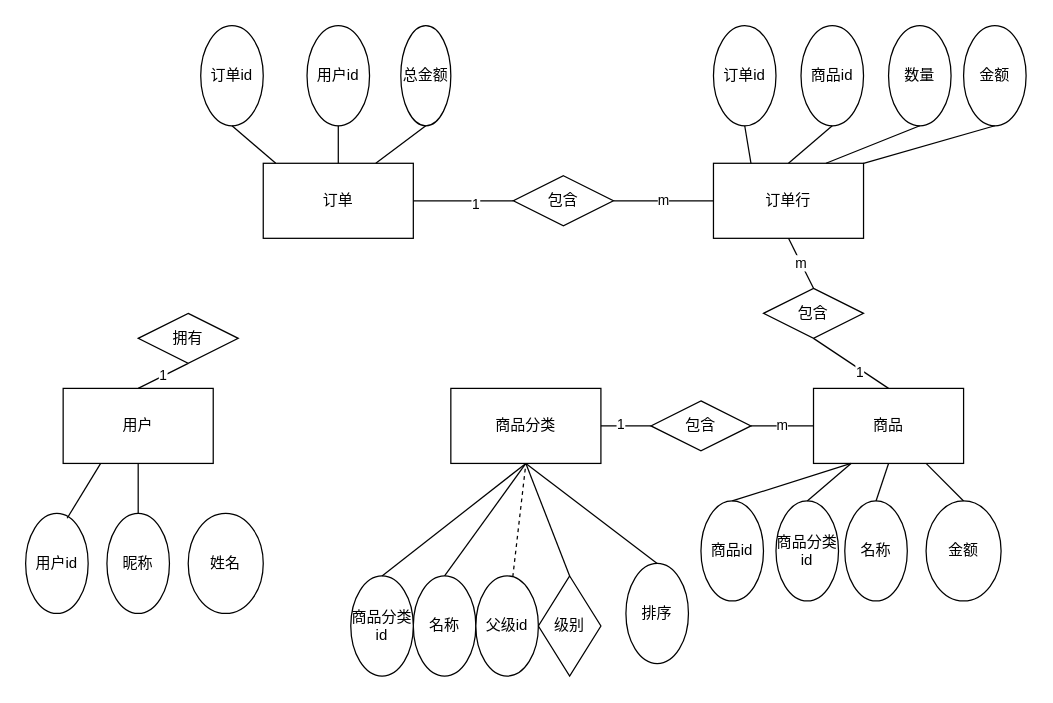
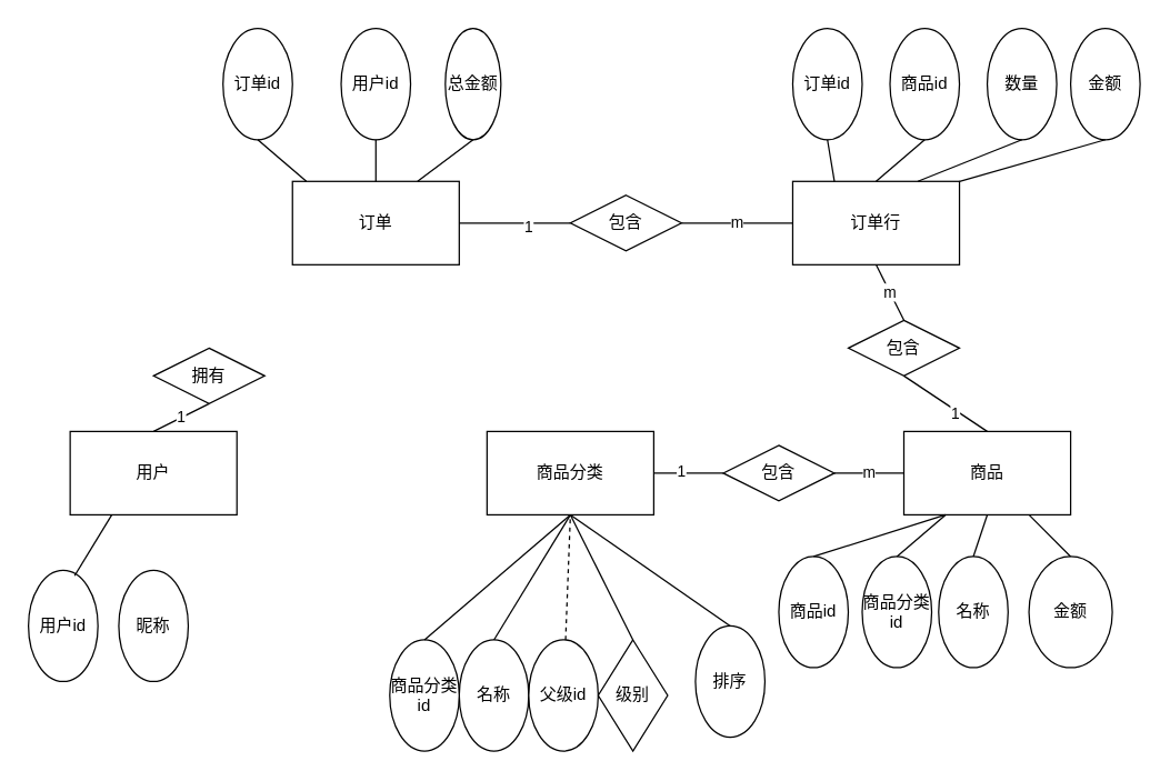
  <mxCell id="0" />
  <mxCell id="1" parent="0" />
  <mxCell id="2" value="用户" style="rounded=0;whiteSpace=wrap;html=1;" parent="1" vertex="1"><mxGeometry x="50" y="310" width="120" height="60" as="geometry" /></mxCell>
  <mxCell id="3" value="订单" style="rounded=0;whiteSpace=wrap;html=1;" parent="1" vertex="1"><mxGeometry x="210" y="130" width="120" height="60" as="geometry" /></mxCell>
  <mxCell id="4" value="商品" style="rounded=0;whiteSpace=wrap;html=1;" parent="1" vertex="1"><mxGeometry x="650" y="310" width="120" height="60" as="geometry" /></mxCell>
  <mxCell id="5" value="订单行" style="rounded=0;whiteSpace=wrap;html=1;" parent="1" vertex="1"><mxGeometry x="570" y="130" width="120" height="60" as="geometry" /></mxCell>
- <mxCell id="6" value="姓名" style="ellipse;whiteSpace=wrap;html=1;" parent="1" vertex="1"><mxGeometry x="150" y="410" width="60" height="80" as="geometry" /></mxCell>
  <mxCell id="7" value="1" style="endArrow=none;html=1;rounded=0;exitX=0.5;exitY=0;exitDx=0;exitDy=0;entryX=0.5;entryY=1;entryDx=0;entryDy=0;" parent="1" source="2" target="8" edge="1"><mxGeometry width="50" height="50" relative="1" as="geometry"><mxPoint x="390" y="340" as="sourcePoint" /><mxPoint x="440" y="290" as="targetPoint" /></mxGeometry></mxCell>
  <mxCell id="8" value="拥有" style="rhombus;whiteSpace=wrap;html=1;" parent="1" vertex="1"><mxGeometry x="110" y="250" width="80" height="40" as="geometry" /></mxCell>
  <mxCell id="9" value="包含" style="rhombus;whiteSpace=wrap;html=1;" parent="1" vertex="1"><mxGeometry x="410" y="140" width="80" height="40" as="geometry" /></mxCell>
  <mxCell id="10" value="" style="endArrow=none;html=1;rounded=0;exitX=1;exitY=0.5;exitDx=0;exitDy=0;entryX=0;entryY=0.5;entryDx=0;entryDy=0;" parent="1" source="3" target="9" edge="1"><mxGeometry width="50" height="50" relative="1" as="geometry"><mxPoint x="390" y="340" as="sourcePoint" /><mxPoint x="440" y="290" as="targetPoint" /></mxGeometry></mxCell>
  <mxCell id="11" value="1" style="edgeLabel;html=1;align=center;verticalAlign=middle;resizable=0;points=[];" parent="10" vertex="1" connectable="0"><mxGeometry x="0.235" y="-2" relative="1" as="geometry"><mxPoint as="offset" /></mxGeometry></mxCell>
  <mxCell id="12" value="m" style="endArrow=none;html=1;rounded=0;entryX=1;entryY=0.5;entryDx=0;entryDy=0;exitX=0;exitY=0.5;exitDx=0;exitDy=0;" parent="1" source="5" target="9" edge="1"><mxGeometry width="50" height="50" relative="1" as="geometry"><mxPoint x="390" y="340" as="sourcePoint" /><mxPoint x="440" y="290" as="targetPoint" /></mxGeometry></mxCell>
  <mxCell id="13" value="昵称" style="ellipse;whiteSpace=wrap;html=1;" parent="1" vertex="1"><mxGeometry x="85" y="410" width="50" height="80" as="geometry" /></mxCell>
- <mxCell id="14" value="" style="endArrow=none;html=1;rounded=0;exitX=0.5;exitY=1;exitDx=0;exitDy=0;entryX=0.5;entryY=0;entryDx=0;entryDy=0;" parent="1" source="2" target="13" edge="1"><mxGeometry width="50" height="50" relative="1" as="geometry"><mxPoint x="390" y="340" as="sourcePoint" /><mxPoint x="440" y="290" as="targetPoint" /></mxGeometry></mxCell>
  <mxCell id="15" value="用户id" style="ellipse;whiteSpace=wrap;html=1;" parent="1" vertex="1"><mxGeometry x="20" y="410" width="50" height="80" as="geometry" /></mxCell>
  <mxCell id="16" value="" style="endArrow=none;html=1;rounded=0;exitX=0.25;exitY=1;exitDx=0;exitDy=0;entryX=0.664;entryY=0.048;entryDx=0;entryDy=0;entryPerimeter=0;" parent="1" source="2" target="15" edge="1"><mxGeometry width="50" height="50" relative="1" as="geometry"><mxPoint x="120" y="380" as="sourcePoint" /><mxPoint x="120" y="420" as="targetPoint" /></mxGeometry></mxCell>
  <mxCell id="17" value="订单id" style="ellipse;whiteSpace=wrap;html=1;" parent="1" vertex="1"><mxGeometry x="160" y="20" width="50" height="80" as="geometry" /></mxCell>
  <mxCell id="18" value="" style="endArrow=none;html=1;rounded=0;exitX=0.5;exitY=1;exitDx=0;exitDy=0;" parent="1" source="17" edge="1"><mxGeometry width="50" height="50" relative="1" as="geometry"><mxPoint x="390" y="340" as="sourcePoint" /><mxPoint x="220" y="130" as="targetPoint" /></mxGeometry></mxCell>
  <mxCell id="19" value="用户id" style="ellipse;whiteSpace=wrap;html=1;" parent="1" vertex="1"><mxGeometry x="245" y="20" width="50" height="80" as="geometry" /></mxCell>
  <mxCell id="20" value="" style="endArrow=none;html=1;rounded=0;entryX=0.5;entryY=1;entryDx=0;entryDy=0;exitX=0.5;exitY=0;exitDx=0;exitDy=0;" parent="1" source="3" target="19" edge="1"><mxGeometry width="50" height="50" relative="1" as="geometry"><mxPoint x="390" y="340" as="sourcePoint" /><mxPoint x="440" y="290" as="targetPoint" /></mxGeometry></mxCell>
  <mxCell id="21" value="订单id" style="ellipse;whiteSpace=wrap;html=1;" parent="1" vertex="1"><mxGeometry x="570" y="20" width="50" height="80" as="geometry" /></mxCell>
  <mxCell id="22" value="商品id" style="ellipse;whiteSpace=wrap;html=1;" parent="1" vertex="1"><mxGeometry x="640" y="20" width="50" height="80" as="geometry" /></mxCell>
  <mxCell id="23" value="数量" style="ellipse;whiteSpace=wrap;html=1;" parent="1" vertex="1"><mxGeometry x="710" y="20" width="50" height="80" as="geometry" /></mxCell>
  <mxCell id="24" value="总金额" style="ellipse;whiteSpace=wrap;html=1;" parent="1" vertex="1"><mxGeometry x="320" y="20" width="40" height="80" as="geometry" /></mxCell>
  <mxCell id="25" value="" style="endArrow=none;html=1;rounded=0;entryX=0.5;entryY=1;entryDx=0;entryDy=0;" parent="1" target="24" edge="1"><mxGeometry width="50" height="50" relative="1" as="geometry"><mxPoint x="300" y="130" as="sourcePoint" /><mxPoint x="280" y="110" as="targetPoint" /></mxGeometry></mxCell>
  <mxCell id="26" value="" style="endArrow=none;html=1;rounded=0;entryX=0.5;entryY=1;entryDx=0;entryDy=0;exitX=0.25;exitY=0;exitDx=0;exitDy=0;" parent="1" source="5" target="21" edge="1"><mxGeometry width="50" height="50" relative="1" as="geometry"><mxPoint x="310" y="140" as="sourcePoint" /><mxPoint x="360" y="110" as="targetPoint" /></mxGeometry></mxCell>
  <mxCell id="27" value="" style="endArrow=none;html=1;rounded=0;entryX=0.5;entryY=1;entryDx=0;entryDy=0;exitX=0.5;exitY=0;exitDx=0;exitDy=0;" parent="1" source="5" target="22" edge="1"><mxGeometry width="50" height="50" relative="1" as="geometry"><mxPoint x="320" y="150" as="sourcePoint" /><mxPoint x="370" y="120" as="targetPoint" /></mxGeometry></mxCell>
  <mxCell id="28" value="" style="endArrow=none;html=1;rounded=0;entryX=0.5;entryY=1;entryDx=0;entryDy=0;exitX=0.75;exitY=0;exitDx=0;exitDy=0;" parent="1" source="5" target="23" edge="1"><mxGeometry width="50" height="50" relative="1" as="geometry"><mxPoint x="640" y="140" as="sourcePoint" /><mxPoint x="675" y="110" as="targetPoint" /></mxGeometry></mxCell>
  <mxCell id="29" value="金额" style="ellipse;whiteSpace=wrap;html=1;" parent="1" vertex="1"><mxGeometry x="770" y="20" width="50" height="80" as="geometry" /></mxCell>
  <mxCell id="30" value="" style="endArrow=none;html=1;rounded=0;entryX=0.5;entryY=1;entryDx=0;entryDy=0;" parent="1" target="29" edge="1"><mxGeometry width="50" height="50" relative="1" as="geometry"><mxPoint x="690" y="130" as="sourcePoint" /><mxPoint x="745" y="110" as="targetPoint" /></mxGeometry></mxCell>
  <mxCell id="31" value="包含" style="rhombus;whiteSpace=wrap;html=1;" parent="1" vertex="1"><mxGeometry x="610" y="230" width="80" height="40" as="geometry" /></mxCell>
  <mxCell id="32" value="m" style="endArrow=none;html=1;rounded=0;entryX=0.5;entryY=1;entryDx=0;entryDy=0;exitX=0.5;exitY=0;exitDx=0;exitDy=0;" parent="1" source="31" target="5" edge="1"><mxGeometry width="50" height="50" relative="1" as="geometry"><mxPoint x="580" y="170" as="sourcePoint" /><mxPoint x="500" y="170" as="targetPoint" /></mxGeometry></mxCell>
  <mxCell id="33" value="" style="endArrow=none;html=1;rounded=0;exitX=0.5;exitY=1;exitDx=0;exitDy=0;entryX=0.5;entryY=0;entryDx=0;entryDy=0;" parent="1" source="31" target="4" edge="1"><mxGeometry width="50" height="50" relative="1" as="geometry"><mxPoint x="340" y="170" as="sourcePoint" /><mxPoint x="420" y="170" as="targetPoint" /></mxGeometry></mxCell>
  <mxCell id="34" value="1" style="edgeLabel;html=1;align=center;verticalAlign=middle;resizable=0;points=[];" parent="33" vertex="1" connectable="0"><mxGeometry x="0.235" y="-2" relative="1" as="geometry"><mxPoint as="offset" /></mxGeometry></mxCell>
  <mxCell id="35" value="金额" style="ellipse;whiteSpace=wrap;html=1;" parent="1" vertex="1"><mxGeometry x="740" y="400" width="60" height="80" as="geometry" /></mxCell>
  <mxCell id="36" value="名称" style="ellipse;whiteSpace=wrap;html=1;" parent="1" vertex="1"><mxGeometry x="675" y="400" width="50" height="80" as="geometry" /></mxCell>
  <mxCell id="37" value="商品id" style="ellipse;whiteSpace=wrap;html=1;" parent="1" vertex="1"><mxGeometry x="560" y="400" width="50" height="80" as="geometry" /></mxCell>
  <mxCell id="38" value="" style="endArrow=none;html=1;rounded=0;exitX=0.5;exitY=0;exitDx=0;exitDy=0;entryX=0.25;entryY=1;entryDx=0;entryDy=0;" parent="1" source="37" target="4" edge="1"><mxGeometry width="50" height="50" relative="1" as="geometry"><mxPoint x="190" y="420" as="sourcePoint" /><mxPoint x="150" y="380" as="targetPoint" /></mxGeometry></mxCell>
  <mxCell id="39" value="" style="endArrow=none;html=1;rounded=0;exitX=0.5;exitY=0;exitDx=0;exitDy=0;entryX=0.5;entryY=1;entryDx=0;entryDy=0;" parent="1" source="36" target="4" edge="1"><mxGeometry width="50" height="50" relative="1" as="geometry"><mxPoint x="645" y="410" as="sourcePoint" /><mxPoint x="660" y="380" as="targetPoint" /></mxGeometry></mxCell>
  <mxCell id="40" value="" style="endArrow=none;html=1;rounded=0;exitX=0.5;exitY=0;exitDx=0;exitDy=0;entryX=0.75;entryY=1;entryDx=0;entryDy=0;" parent="1" source="35" target="4" edge="1"><mxGeometry width="50" height="50" relative="1" as="geometry"><mxPoint x="710" y="410" as="sourcePoint" /><mxPoint x="720" y="380" as="targetPoint" /></mxGeometry></mxCell>
- <mxCell id="41" value="商品分类" style="rounded=0;whiteSpace=wrap;html=1;" parent="1" vertex="1"><mxGeometry x="360" y="310" width="120" height="60" as="geometry" /></mxCell>
+ <mxCell id="41" value="商品分类" style="rounded=0;whiteSpace=wrap;html=1;" parent="1" vertex="1"><mxGeometry x="350" y="310" width="120" height="60" as="geometry" /></mxCell>
  <mxCell id="42" value="包含" style="rhombus;whiteSpace=wrap;html=1;" parent="1" vertex="1"><mxGeometry x="520" y="320" width="80" height="40" as="geometry" /></mxCell>
  <mxCell id="43" value="" style="endArrow=none;html=1;rounded=0;exitX=0;exitY=0.5;exitDx=0;exitDy=0;entryX=1;entryY=0.5;entryDx=0;entryDy=0;" parent="1" source="42" target="41" edge="1"><mxGeometry width="50" height="50" relative="1" as="geometry"><mxPoint x="50" y="170" as="sourcePoint" /><mxPoint x="130" y="170" as="targetPoint" /></mxGeometry></mxCell>
  <mxCell id="44" value="1" style="edgeLabel;html=1;align=center;verticalAlign=middle;resizable=0;points=[];" parent="43" vertex="1" connectable="0"><mxGeometry x="0.235" y="-2" relative="1" as="geometry"><mxPoint as="offset" /></mxGeometry></mxCell>
  <mxCell id="45" value="名称" style="ellipse;whiteSpace=wrap;html=1;" parent="1" vertex="1"><mxGeometry x="330" y="460" width="50" height="80" as="geometry" /></mxCell>
  <mxCell id="46" value="商品分类id" style="ellipse;whiteSpace=wrap;html=1;" parent="1" vertex="1"><mxGeometry x="280" y="460" width="50" height="80" as="geometry" /></mxCell>
  <mxCell id="47" value="" style="endArrow=none;html=1;rounded=0;exitX=0.5;exitY=0;exitDx=0;exitDy=0;entryX=0.5;entryY=1;entryDx=0;entryDy=0;" parent="1" source="46" target="41" edge="1"><mxGeometry width="50" height="50" relative="1" as="geometry"><mxPoint x="-100" y="420" as="sourcePoint" /><mxPoint x="-140" y="380" as="targetPoint" /></mxGeometry></mxCell>
  <mxCell id="48" value="" style="endArrow=none;html=1;rounded=0;exitX=0.5;exitY=0;exitDx=0;exitDy=0;entryX=0.5;entryY=1;entryDx=0;entryDy=0;" parent="1" source="45" target="41" edge="1"><mxGeometry width="50" height="50" relative="1" as="geometry"><mxPoint x="355" y="410" as="sourcePoint" /><mxPoint x="370" y="380" as="targetPoint" /></mxGeometry></mxCell>
  <mxCell id="49" value="m" style="endArrow=none;html=1;rounded=0;entryX=0;entryY=0.5;entryDx=0;entryDy=0;exitX=1;exitY=0.5;exitDx=0;exitDy=0;" parent="1" source="42" target="4" edge="1"><mxGeometry width="50" height="50" relative="1" as="geometry"><mxPoint x="660" y="240" as="sourcePoint" /><mxPoint x="640" y="200" as="targetPoint" /></mxGeometry></mxCell>
  <mxCell id="50" value="商品分类id" style="ellipse;whiteSpace=wrap;html=1;" parent="1" vertex="1"><mxGeometry x="620" y="400" width="50" height="80" as="geometry" /></mxCell>
  <mxCell id="51" value="" style="endArrow=none;html=1;rounded=0;exitX=0.5;exitY=0;exitDx=0;exitDy=0;entryX=0.25;entryY=1;entryDx=0;entryDy=0;" parent="1" source="50" target="4" edge="1"><mxGeometry width="50" height="50" relative="1" as="geometry"><mxPoint x="420" y="410" as="sourcePoint" /><mxPoint x="430" y="380" as="targetPoint" /></mxGeometry></mxCell>
  <mxCell id="52" value="父级id" style="ellipse;whiteSpace=wrap;html=1;" vertex="1" parent="1"><mxGeometry x="380" y="460" width="50" height="80" as="geometry" /></mxCell>
  <mxCell id="53" value="级别" style="rhombus;whiteSpace=wrap;html=1;" vertex="1" parent="1"><mxGeometry x="430" y="460" width="50" height="80" as="geometry" /></mxCell>
  <mxCell id="54" value="排序" style="ellipse;whiteSpace=wrap;html=1;" vertex="1" parent="1"><mxGeometry x="500" y="450" width="50" height="80" as="geometry" /></mxCell>
  <mxCell id="55" value="" style="endArrow=none;html=1;rounded=0;entryX=0.5;entryY=1;entryDx=0;entryDy=0;dashed=1;" edge="1" parent="1" source="52" target="41"><mxGeometry width="50" height="50" relative="1" as="geometry"><mxPoint x="365" y="470" as="sourcePoint" /><mxPoint x="430" y="380" as="targetPoint" /></mxGeometry></mxCell>
  <mxCell id="56" value="" style="endArrow=none;html=1;rounded=0;exitX=0.5;exitY=0;exitDx=0;exitDy=0;entryX=0.5;entryY=1;entryDx=0;entryDy=0;" edge="1" parent="1" source="53" target="41"><mxGeometry width="50" height="50" relative="1" as="geometry"><mxPoint x="419.539" y="470.665" as="sourcePoint" /><mxPoint x="420" y="380" as="targetPoint" /></mxGeometry></mxCell>
  <mxCell id="57" value="" style="endArrow=none;html=1;rounded=0;exitX=0.5;exitY=0;exitDx=0;exitDy=0;entryX=0.5;entryY=1;entryDx=0;entryDy=0;" edge="1" parent="1" source="54" target="41"><mxGeometry width="50" height="50" relative="1" as="geometry"><mxPoint x="465" y="470" as="sourcePoint" /><mxPoint x="430" y="380" as="targetPoint" /></mxGeometry></mxCell>
